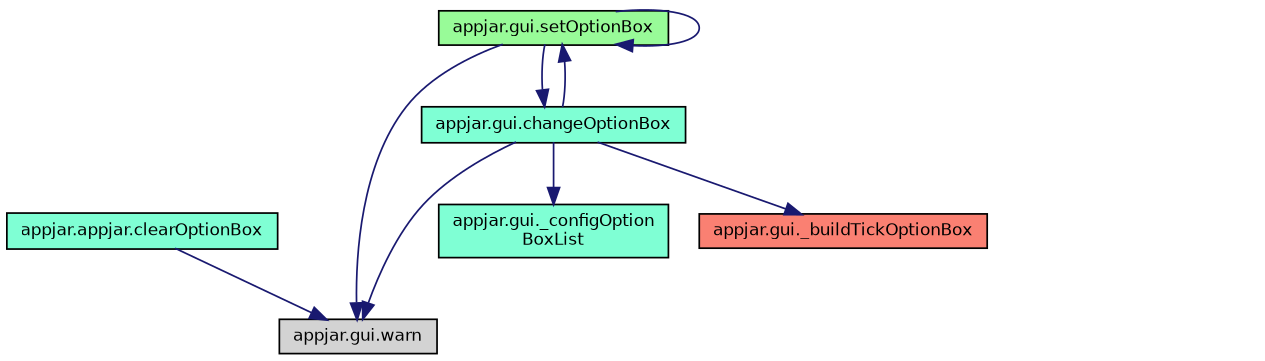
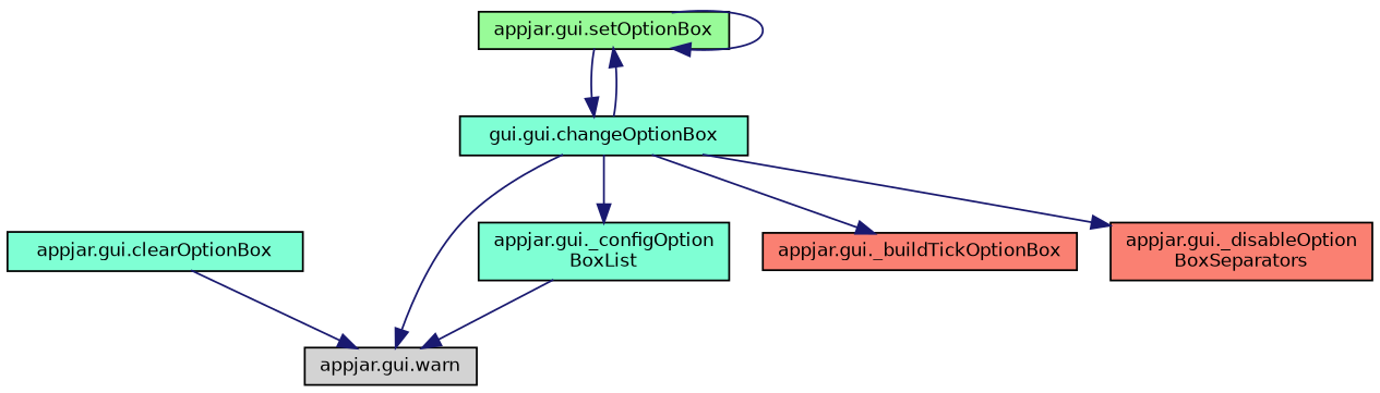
  digraph {
    rankdir=TB
    node [color=black fillcolor=aquamarine fontname=Helvetica fontsize=10 shape=record style=filled]
    edge [color=midnightblue fontname=Helvetica fontsize=10 labelfontname=Helvetica labelfontsize=10 style=solid]
-   n1 [fontcolor=black height=0.2 label="appjar.appjar.clearOptionBox" width=0.4]
+   n1 [fontcolor=black height=0.2 label="appjar.gui.clearOptionBox" width=0.4]
    n2 [fillcolor=lightgrey height=0.2 label="appjar.gui.warn" width=0.4]
    n3 [fillcolor=palegreen height=0.2 label="appjar.gui.setOptionBox" width=0.4]
-   n4 [height=0.2 label="appjar.gui.changeOptionBox" width=0.4]
+   n4 [height=0.2 label="gui.gui.changeOptionBox" width=0.4]
    n5 [height=0.2 label="appjar.gui._configOption\lBoxList" width=0.4]
    n6 [fillcolor=salmon height=0.2 label="appjar.gui._buildTickOptionBox" width=0.4]
+   n7 [fillcolor=salmon height=0.2 label="appjar.gui._disableOption\lBoxSeparators" width=0.4]
    n1 -> n2
-   n3 -> n2
+   n5 -> n2
    n3 -> n3
    n3 -> n4
    n4 -> n2
    n4 -> n3
    n4 -> n5
    n4 -> n6
+   n4 -> n7
  }
